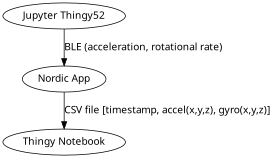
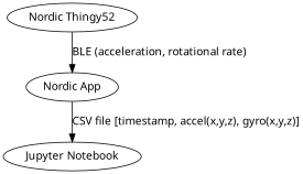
  digraph {
    fontname="Noto Sans"
    node [fontname="Noto Sans"]
    edge [fontname="Noto Sans"]
-   n1 [label="Jupyter Thingy52"]
+   n1 [label="Nordic Thingy52"]
    n2 [label="Nordic App"]
-   n3 [label="Thingy Notebook"]
+   n3 [label="Jupyter Notebook"]
    n1 -> n2 [label="BLE (acceleration, rotational rate)"]
    n2 -> n3 [label="CSV file [timestamp, accel(x,y,z), gyro(x,y,z)]"]
  }
